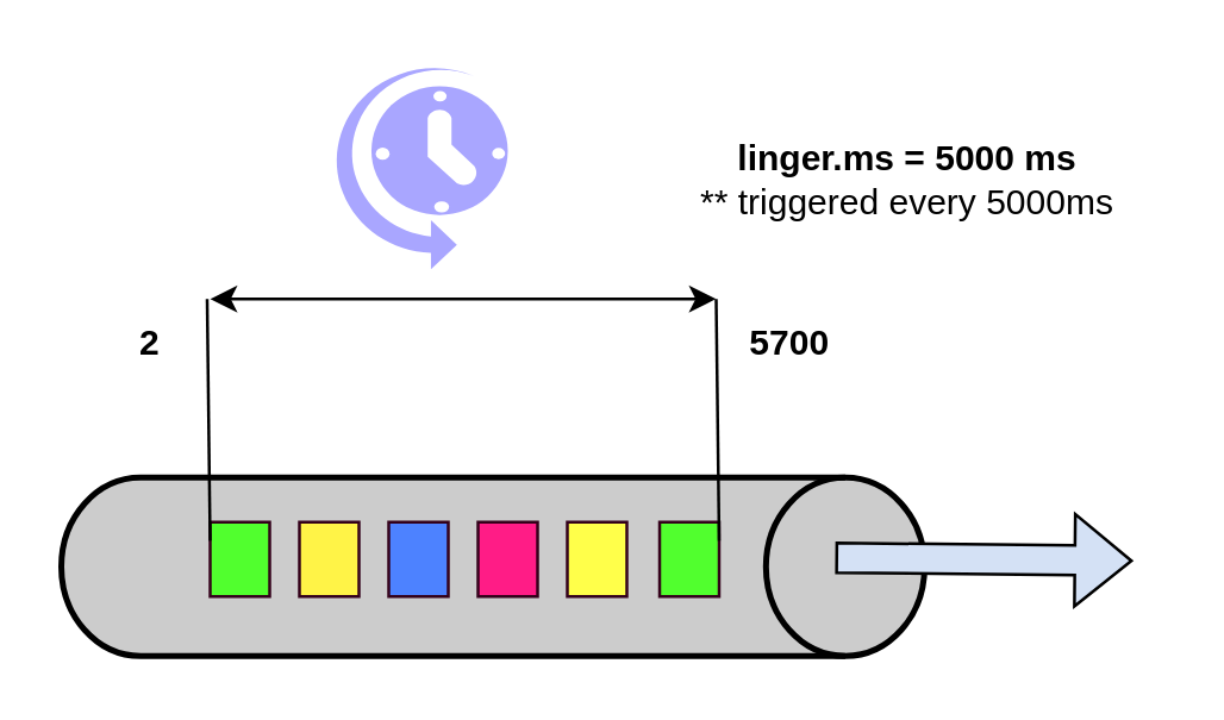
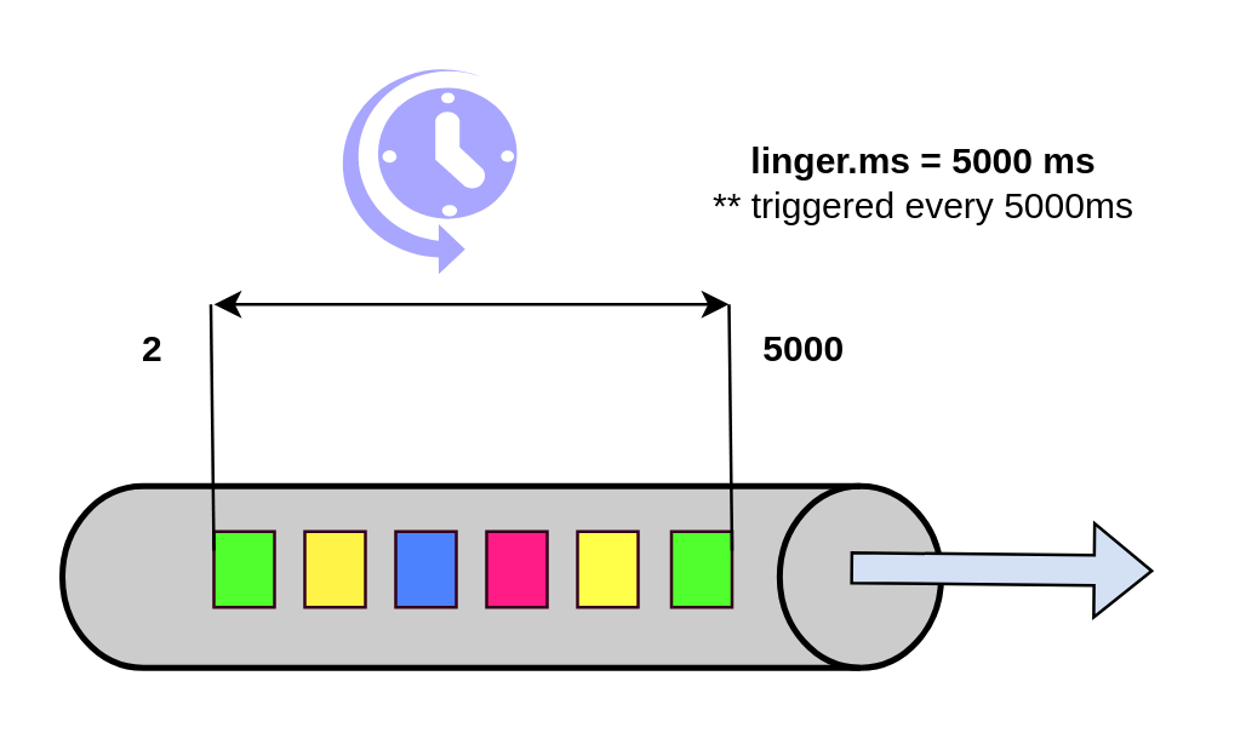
  <mxCell id="0" />
  <mxCell id="1" parent="0" />
  <mxCell id="2" value="" style="strokeWidth=2;html=1;shape=mxgraph.flowchart.direct_data;whiteSpace=wrap;fillColor=#CCCCCC;" vertex="1" parent="1"><mxGeometry x="20" y="160" width="290" height="60" as="geometry" /></mxCell>
  <mxCell id="3" value="" style="rounded=0;whiteSpace=wrap;html=1;strokeColor=#33001A;fillColor=#51FF2E;" vertex="1" parent="1"><mxGeometry x="70" y="175" width="20" height="25" as="geometry" /></mxCell>
  <mxCell id="4" value="" style="rounded=0;whiteSpace=wrap;html=1;strokeColor=#33001A;fillColor=#FFF347;" vertex="1" parent="1"><mxGeometry x="100" y="175" width="20" height="25" as="geometry" /></mxCell>
  <mxCell id="5" value="" style="rounded=0;whiteSpace=wrap;html=1;strokeColor=#33001A;fillColor=#4D82FF;" vertex="1" parent="1"><mxGeometry x="130" y="175" width="20" height="25" as="geometry" /></mxCell>
  <mxCell id="6" value="" style="rounded=0;whiteSpace=wrap;html=1;strokeColor=#33001A;fillColor=#FF1C86;" vertex="1" parent="1"><mxGeometry x="160" y="175" width="20" height="25" as="geometry" /></mxCell>
  <mxCell id="7" value="" style="rounded=0;whiteSpace=wrap;html=1;strokeColor=#33001A;fillColor=#51FF2E;" vertex="1" parent="1"><mxGeometry x="221" y="175" width="20" height="25" as="geometry" /></mxCell>
  <mxCell id="8" value="" style="rounded=0;whiteSpace=wrap;html=1;strokeColor=#33001A;fillColor=#FFFF4A;" vertex="1" parent="1"><mxGeometry x="190" y="175" width="20" height="25" as="geometry" /></mxCell>
  <mxCell id="9" value="" style="endArrow=classic;startArrow=classic;html=1;rounded=0;" edge="1" parent="1"><mxGeometry width="50" height="50" relative="1" as="geometry"><mxPoint x="70" y="100" as="sourcePoint" /><mxPoint x="240" y="100" as="targetPoint" /></mxGeometry></mxCell>
  <mxCell id="10" value="" style="endArrow=none;html=1;rounded=0;exitX=1;exitY=0.25;exitDx=0;exitDy=0;" edge="1" parent="1" source="7"><mxGeometry width="50" height="50" relative="1" as="geometry"><mxPoint x="200" y="90" as="sourcePoint" /><mxPoint x="240" y="100" as="targetPoint" /></mxGeometry></mxCell>
  <mxCell id="11" value="" style="endArrow=none;html=1;rounded=0;exitX=1;exitY=0.25;exitDx=0;exitDy=0;" edge="1" parent="1"><mxGeometry width="50" height="50" relative="1" as="geometry"><mxPoint x="70" y="181.25" as="sourcePoint" /><mxPoint x="69" y="100" as="targetPoint" /></mxGeometry></mxCell>
  <mxCell id="12" value="" style="verticalLabelPosition=bottom;html=1;verticalAlign=top;align=center;strokeColor=none;fillColor=#A9A6FF;shape=mxgraph.azure.scheduler;pointerEvents=1;fillStyle=solid;" vertex="1" parent="1"><mxGeometry x="110" y="20" width="60" height="70" as="geometry" /></mxCell>
  <mxCell id="13" value="&lt;b&gt;linger.ms = 5000 ms&lt;/b&gt;&lt;br&gt;** triggered every 5000ms" style="text;html=1;strokeColor=none;fillColor=none;align=center;verticalAlign=middle;whiteSpace=wrap;rounded=0;fillStyle=solid;" vertex="1" parent="1"><mxGeometry x="220" y="45" width="169" height="30" as="geometry" /></mxCell>
  <mxCell id="14" value="&lt;b&gt;2&lt;/b&gt;" style="text;html=1;strokeColor=none;fillColor=none;align=center;verticalAlign=middle;whiteSpace=wrap;rounded=0;fillStyle=solid;" vertex="1" parent="1"><mxGeometry x="20" y="100" width="60" height="30" as="geometry" /></mxCell>
- <mxCell id="15" value="&lt;b&gt;5700&lt;/b&gt;" style="text;html=1;strokeColor=none;fillColor=none;align=center;verticalAlign=middle;whiteSpace=wrap;rounded=0;fillStyle=solid;" vertex="1" parent="1"><mxGeometry x="234.5" y="100" width="60" height="30" as="geometry" /></mxCell>
+ <mxCell id="15" value="&lt;b&gt;5000&lt;/b&gt;" style="text;html=1;strokeColor=none;fillColor=none;align=center;verticalAlign=middle;whiteSpace=wrap;rounded=0;fillStyle=solid;" vertex="1" parent="1"><mxGeometry x="234.5" y="100" width="60" height="30" as="geometry" /></mxCell>
  <mxCell id="16" value="" style="shape=flexArrow;endArrow=classic;html=1;rounded=0;fillColor=#D4E1F5;" edge="1" parent="1"><mxGeometry width="50" height="50" relative="1" as="geometry"><mxPoint x="280" y="187" as="sourcePoint" /><mxPoint x="380" y="188" as="targetPoint" /></mxGeometry></mxCell>
